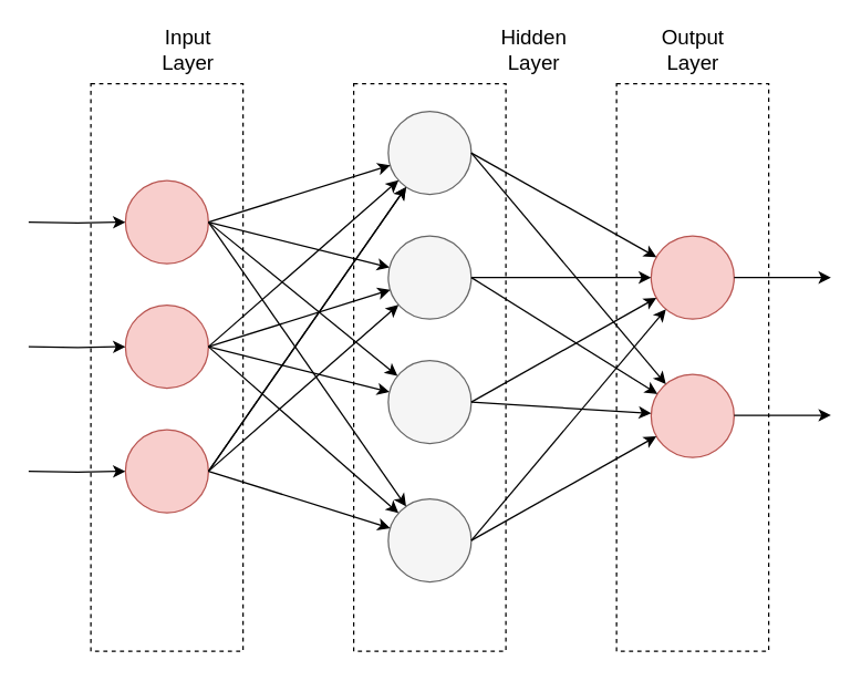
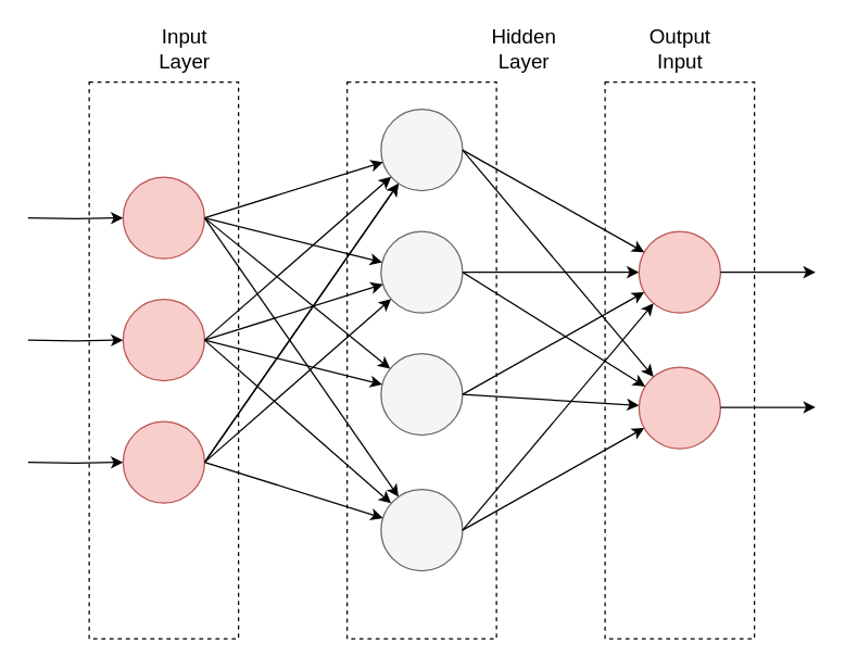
  <mxCell id="0" />
  <mxCell id="1" parent="0" />
  <mxCell id="2" value="" style="ellipse;whiteSpace=wrap;html=1;aspect=fixed;fontSize=15;fillColor=#f8cecc;strokeColor=#b85450;fontStyle=1" vertex="1" parent="1"><mxGeometry x="90" y="130" width="60" height="60" as="geometry" /></mxCell>
  <mxCell id="3" value="" style="ellipse;whiteSpace=wrap;html=1;aspect=fixed;fontSize=15;fillColor=#f8cecc;strokeColor=#b85450;fontStyle=1" vertex="1" parent="1"><mxGeometry x="90" y="220" width="60" height="60" as="geometry" /></mxCell>
  <mxCell id="4" value="" style="ellipse;whiteSpace=wrap;html=1;aspect=fixed;fontSize=15;fillColor=#f8cecc;strokeColor=#b85450;fontStyle=1" vertex="1" parent="1"><mxGeometry x="90" y="310" width="60" height="60" as="geometry" /></mxCell>
  <mxCell id="5" value="" style="edgeStyle=orthogonalEdgeStyle;rounded=0;orthogonalLoop=1;jettySize=auto;html=1;fontStyle=1" edge="1" parent="1" target="2"><mxGeometry relative="1" as="geometry"><mxPoint x="20" y="160" as="sourcePoint" /></mxGeometry></mxCell>
  <mxCell id="6" value="" style="edgeStyle=orthogonalEdgeStyle;rounded=0;orthogonalLoop=1;jettySize=auto;html=1;fontStyle=1" edge="1" parent="1" target="3"><mxGeometry relative="1" as="geometry"><mxPoint x="20" y="250" as="sourcePoint" /></mxGeometry></mxCell>
  <mxCell id="7" value="" style="edgeStyle=orthogonalEdgeStyle;rounded=0;orthogonalLoop=1;jettySize=auto;html=1;fontStyle=1" edge="1" parent="1" target="4"><mxGeometry relative="1" as="geometry"><mxPoint x="20" y="340" as="sourcePoint" /></mxGeometry></mxCell>
  <mxCell id="8" value="" style="ellipse;whiteSpace=wrap;html=1;aspect=fixed;fontSize=15;fillColor=#f5f5f5;strokeColor=#666666;fontStyle=1;fontColor=#333333;" vertex="1" parent="1"><mxGeometry x="280" y="80" width="60" height="60" as="geometry" /></mxCell>
  <mxCell id="9" value="" style="ellipse;whiteSpace=wrap;html=1;aspect=fixed;fontSize=15;fillColor=#f5f5f5;strokeColor=#666666;fontStyle=1;fontColor=#333333;" vertex="1" parent="1"><mxGeometry x="280" y="170" width="60" height="60" as="geometry" /></mxCell>
  <mxCell id="10" value="" style="ellipse;whiteSpace=wrap;html=1;aspect=fixed;fontSize=15;fillColor=#f5f5f5;strokeColor=#666666;fontStyle=1;fontColor=#333333;" vertex="1" parent="1"><mxGeometry x="280" y="260" width="60" height="60" as="geometry" /></mxCell>
  <mxCell id="11" value="" style="ellipse;whiteSpace=wrap;html=1;aspect=fixed;fontSize=15;fillColor=#f5f5f5;strokeColor=#666666;fontStyle=1;fontColor=#333333;" vertex="1" parent="1"><mxGeometry x="280" y="360" width="60" height="60" as="geometry" /></mxCell>
  <mxCell id="12" value="" style="ellipse;whiteSpace=wrap;html=1;aspect=fixed;fontSize=15;fillColor=#f8cecc;strokeColor=#b85450;fontStyle=1" vertex="1" parent="1"><mxGeometry x="470" y="170" width="60" height="60" as="geometry" /></mxCell>
  <mxCell id="13" value="" style="ellipse;whiteSpace=wrap;html=1;aspect=fixed;fontSize=15;fillColor=#f8cecc;strokeColor=#b85450;fontStyle=1" vertex="1" parent="1"><mxGeometry x="470" y="270" width="60" height="60" as="geometry" /></mxCell>
  <mxCell id="14" value="" style="endArrow=classic;html=1;rounded=0;exitX=1;exitY=0.5;exitDx=0;exitDy=0;" edge="1" parent="1" source="2" target="8"><mxGeometry width="50" height="50" relative="1" as="geometry"><mxPoint x="170" y="170" as="sourcePoint" /><mxPoint x="220" y="120" as="targetPoint" /></mxGeometry></mxCell>
  <mxCell id="15" value="" style="endArrow=classic;html=1;rounded=0;exitX=1;exitY=0.5;exitDx=0;exitDy=0;" edge="1" parent="1" source="3" target="8"><mxGeometry width="50" height="50" relative="1" as="geometry"><mxPoint x="220" y="260" as="sourcePoint" /><mxPoint x="270" y="210" as="targetPoint" /></mxGeometry></mxCell>
  <mxCell id="16" value="" style="endArrow=classic;html=1;rounded=0;exitX=1;exitY=0.5;exitDx=0;exitDy=0;" edge="1" parent="1" source="4" target="8"><mxGeometry width="50" height="50" relative="1" as="geometry"><mxPoint x="150" y="320" as="sourcePoint" /><mxPoint x="287" y="200" as="targetPoint" /></mxGeometry></mxCell>
  <mxCell id="17" value="" style="endArrow=classic;html=1;rounded=0;exitX=1;exitY=0.5;exitDx=0;exitDy=0;" edge="1" parent="1" source="2" target="9"><mxGeometry width="50" height="50" relative="1" as="geometry"><mxPoint x="160" y="170" as="sourcePoint" /><mxPoint x="291" y="129" as="targetPoint" /></mxGeometry></mxCell>
  <mxCell id="18" value="" style="endArrow=classic;html=1;rounded=0;exitX=1;exitY=0.5;exitDx=0;exitDy=0;" edge="1" parent="1" source="3" target="9"><mxGeometry width="50" height="50" relative="1" as="geometry"><mxPoint x="160" y="260" as="sourcePoint" /><mxPoint x="297" y="140" as="targetPoint" /></mxGeometry></mxCell>
  <mxCell id="19" value="" style="endArrow=classic;html=1;rounded=0;exitX=1;exitY=0.5;exitDx=0;exitDy=0;" edge="1" parent="1" source="3" target="10"><mxGeometry width="50" height="50" relative="1" as="geometry"><mxPoint x="170" y="270" as="sourcePoint" /><mxPoint x="291" y="219" as="targetPoint" /></mxGeometry></mxCell>
  <mxCell id="20" value="" style="endArrow=classic;html=1;rounded=0;exitX=1;exitY=0.5;exitDx=0;exitDy=0;" edge="1" parent="1" source="3" target="11"><mxGeometry width="50" height="50" relative="1" as="geometry"><mxPoint x="160" y="260" as="sourcePoint" /><mxPoint x="291" y="293" as="targetPoint" /></mxGeometry></mxCell>
  <mxCell id="21" value="" style="endArrow=classic;html=1;rounded=0;exitX=1;exitY=0.5;exitDx=0;exitDy=0;" edge="1" parent="1" source="4" target="8"><mxGeometry width="50" height="50" relative="1" as="geometry"><mxPoint x="160" y="260" as="sourcePoint" /><mxPoint x="297" y="380" as="targetPoint" /></mxGeometry></mxCell>
  <mxCell id="22" value="" style="endArrow=classic;html=1;rounded=0;exitX=1;exitY=0.5;exitDx=0;exitDy=0;" edge="1" parent="1" source="2" target="10"><mxGeometry width="50" height="50" relative="1" as="geometry"><mxPoint x="160" y="170" as="sourcePoint" /><mxPoint x="291" y="203" as="targetPoint" /></mxGeometry></mxCell>
  <mxCell id="23" value="" style="endArrow=classic;html=1;rounded=0;exitX=1;exitY=0.5;exitDx=0;exitDy=0;" edge="1" parent="1" source="2" target="11"><mxGeometry width="50" height="50" relative="1" as="geometry"><mxPoint x="160" y="170" as="sourcePoint" /><mxPoint x="297" y="281" as="targetPoint" /></mxGeometry></mxCell>
  <mxCell id="24" value="" style="endArrow=classic;html=1;rounded=0;exitX=1;exitY=0.5;exitDx=0;exitDy=0;" edge="1" parent="1" source="4" target="9"><mxGeometry width="50" height="50" relative="1" as="geometry"><mxPoint x="160" y="350" as="sourcePoint" /><mxPoint x="303" y="145" as="targetPoint" /></mxGeometry></mxCell>
  <mxCell id="25" value="" style="endArrow=classic;html=1;rounded=0;exitX=1;exitY=0.5;exitDx=0;exitDy=0;" edge="1" parent="1" source="4" target="11"><mxGeometry width="50" height="50" relative="1" as="geometry"><mxPoint x="160" y="350" as="sourcePoint" /><mxPoint x="297" y="230" as="targetPoint" /></mxGeometry></mxCell>
  <mxCell id="26" value="" style="endArrow=classic;html=1;rounded=0;exitX=1;exitY=0.5;exitDx=0;exitDy=0;" edge="1" parent="1" source="8" target="12"><mxGeometry width="50" height="50" relative="1" as="geometry"><mxPoint x="390" y="130" as="sourcePoint" /><mxPoint x="440" y="80" as="targetPoint" /></mxGeometry></mxCell>
  <mxCell id="27" value="" style="endArrow=classic;html=1;rounded=0;exitX=1;exitY=0.5;exitDx=0;exitDy=0;" edge="1" parent="1" source="8" target="13"><mxGeometry width="50" height="50" relative="1" as="geometry"><mxPoint x="350" y="120" as="sourcePoint" /><mxPoint x="484" y="195" as="targetPoint" /></mxGeometry></mxCell>
  <mxCell id="28" value="" style="endArrow=classic;html=1;rounded=0;exitX=1;exitY=0.5;exitDx=0;exitDy=0;" edge="1" parent="1" source="9" target="12"><mxGeometry width="50" height="50" relative="1" as="geometry"><mxPoint x="350" y="120" as="sourcePoint" /><mxPoint x="484" y="195" as="targetPoint" /></mxGeometry></mxCell>
  <mxCell id="29" value="" style="endArrow=classic;html=1;rounded=0;exitX=1;exitY=0.5;exitDx=0;exitDy=0;" edge="1" parent="1" source="9" target="13"><mxGeometry width="50" height="50" relative="1" as="geometry"><mxPoint x="350" y="210" as="sourcePoint" /><mxPoint x="480" y="210" as="targetPoint" /></mxGeometry></mxCell>
  <mxCell id="30" value="" style="endArrow=classic;html=1;rounded=0;exitX=1;exitY=0.5;exitDx=0;exitDy=0;" edge="1" parent="1" source="10" target="12"><mxGeometry width="50" height="50" relative="1" as="geometry"><mxPoint x="350" y="210" as="sourcePoint" /><mxPoint x="485" y="294" as="targetPoint" /></mxGeometry></mxCell>
  <mxCell id="31" value="" style="endArrow=classic;html=1;rounded=0;exitX=1;exitY=0.5;exitDx=0;exitDy=0;" edge="1" parent="1" source="10" target="13"><mxGeometry width="50" height="50" relative="1" as="geometry"><mxPoint x="350" y="300" as="sourcePoint" /><mxPoint x="484" y="225" as="targetPoint" /></mxGeometry></mxCell>
  <mxCell id="32" value="" style="endArrow=classic;html=1;rounded=0;exitX=1;exitY=0.5;exitDx=0;exitDy=0;" edge="1" parent="1" source="11" target="12"><mxGeometry width="50" height="50" relative="1" as="geometry"><mxPoint x="350" y="300" as="sourcePoint" /><mxPoint x="480" y="308" as="targetPoint" /></mxGeometry></mxCell>
  <mxCell id="33" value="" style="endArrow=classic;html=1;rounded=0;exitX=1;exitY=0.5;exitDx=0;exitDy=0;" edge="1" parent="1" source="11" target="13"><mxGeometry width="50" height="50" relative="1" as="geometry"><mxPoint x="350" y="400" as="sourcePoint" /><mxPoint x="491" y="233" as="targetPoint" /></mxGeometry></mxCell>
  <mxCell id="34" value="" style="endArrow=classic;html=1;rounded=0;exitX=1;exitY=0.5;exitDx=0;exitDy=0;" edge="1" parent="1" source="12"><mxGeometry width="50" height="50" relative="1" as="geometry"><mxPoint x="560" y="220" as="sourcePoint" /><mxPoint x="600" y="200" as="targetPoint" /></mxGeometry></mxCell>
  <mxCell id="35" value="" style="endArrow=classic;html=1;rounded=0;exitX=1;exitY=0.5;exitDx=0;exitDy=0;" edge="1" parent="1"><mxGeometry width="50" height="50" relative="1" as="geometry"><mxPoint x="530" y="299.5" as="sourcePoint" /><mxPoint x="600" y="299.5" as="targetPoint" /></mxGeometry></mxCell>
  <mxCell id="36" value="" style="rounded=0;whiteSpace=wrap;html=1;fillColor=none;dashed=1;" vertex="1" parent="1"><mxGeometry x="255" y="60" width="110" height="410" as="geometry" /></mxCell>
  <mxCell id="37" value="" style="rounded=0;whiteSpace=wrap;html=1;fillColor=none;dashed=1;" vertex="1" parent="1"><mxGeometry x="65" y="60" width="110" height="410" as="geometry" /></mxCell>
  <mxCell id="38" value="" style="rounded=0;whiteSpace=wrap;html=1;fillColor=none;dashed=1;" vertex="1" parent="1"><mxGeometry x="445" y="60" width="110" height="410" as="geometry" /></mxCell>
  <mxCell id="39" value="Input Layer" style="text;html=1;align=center;verticalAlign=middle;whiteSpace=wrap;rounded=0;fontSize=15;" vertex="1" parent="1"><mxGeometry x="102.5" y="20" width="65" height="30" as="geometry" /></mxCell>
  <mxCell id="40" style="edgeStyle=orthogonalEdgeStyle;rounded=0;orthogonalLoop=1;jettySize=auto;html=1;exitX=0.5;exitY=1;exitDx=0;exitDy=0;" edge="1" parent="1" source="39" target="39"><mxGeometry relative="1" as="geometry" /></mxCell>
  <mxCell id="41" value="Hidden Layer" style="text;html=1;align=center;verticalAlign=middle;whiteSpace=wrap;rounded=0;fontSize=15;" vertex="1" parent="1"><mxGeometry x="352.5" y="20" width="65" height="30" as="geometry" /></mxCell>
- <mxCell id="42" value="Output Layer" style="text;html=1;align=center;verticalAlign=middle;whiteSpace=wrap;rounded=0;fontSize=15;" vertex="1" parent="1"><mxGeometry x="467.5" y="20" width="65" height="30" as="geometry" /></mxCell>
+ <mxCell id="42" value="Output Input" style="text;html=1;align=center;verticalAlign=middle;whiteSpace=wrap;rounded=0;fontSize=15;" vertex="1" parent="1"><mxGeometry x="467.5" y="20" width="65" height="30" as="geometry" /></mxCell>
